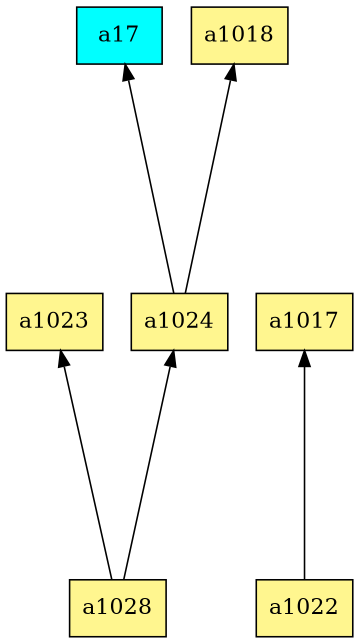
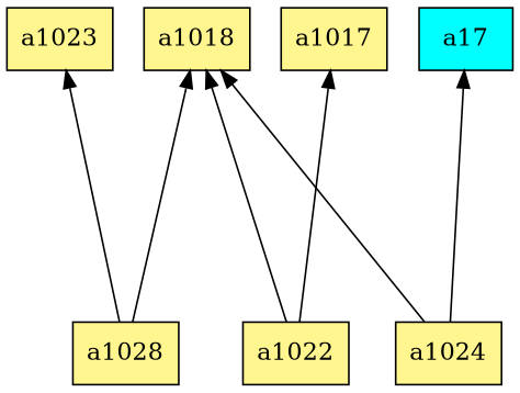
  digraph {
    rankdir=BT
    ranksep=2.0
    node [fillcolor=khaki1 shape=record style=filled]
    n1 [label="{a1023}"]
    n2 [label="{a1017}"]
    n3 [fillcolor=cyan label="{a17}"]
    n4 [label="{a1022}"]
    n5 [label="{a1018}"]
    n6 [label="{a1024}"]
    n7 [label="{a1028}"]
    n4 -> n2
+   n4 -> n5
    n6 -> n3
    n6 -> n5
    n7 -> n1
-   n7 -> n6
+   n7 -> n5
  }
